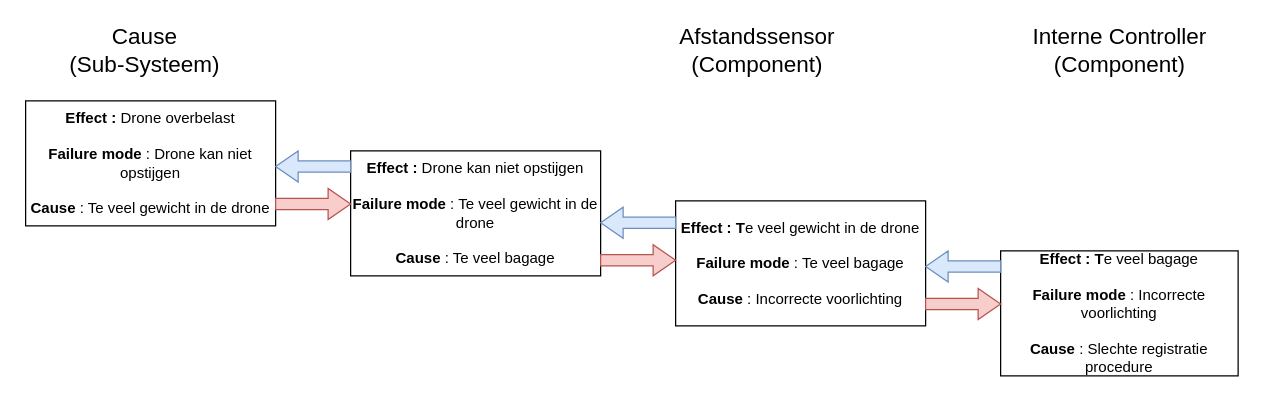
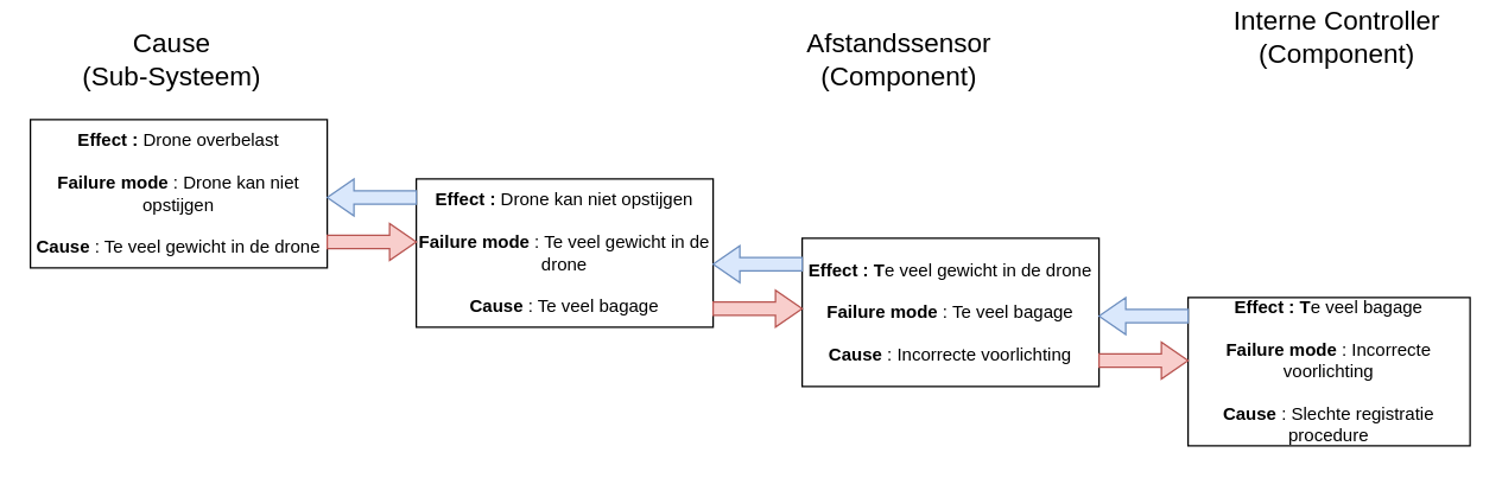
  <mxCell id="0" />
  <mxCell id="1" parent="0" />
  <mxCell id="2" value="&lt;b&gt;Effect : &lt;/b&gt;Drone overbelast&lt;br&gt;&lt;br&gt;&lt;b&gt;Failure mode&lt;/b&gt; : Drone kan niet opstijgen&lt;br&gt;&lt;br&gt;&lt;b&gt;Cause &lt;/b&gt;: Te veel gewicht in de drone" style="rounded=0;whiteSpace=wrap;html=1;" parent="1" vertex="1"><mxGeometry x="20" y="80" width="200" height="100" as="geometry" /></mxCell>
  <mxCell id="3" value="&lt;b&gt;Effect : &lt;/b&gt;Drone kan niet opstijgen&lt;br&gt;&lt;br&gt;&lt;b&gt;Failure mode&lt;/b&gt; : Te veel gewicht in de drone&lt;br&gt;&lt;br&gt;&lt;b&gt;Cause &lt;/b&gt;: Te veel bagage&lt;span style=&quot;color: rgba(0 , 0 , 0 , 0) ; font-family: monospace ; font-size: 0px&quot;&gt;%3CmxGraphModel%3E%3Croot%3E%3CmxCell%20id%3D%220%22%2F%3E%3CmxCell%20id%3D%221%22%20parent%3D%220%22%2F%3E%3CmxCell%20id%3D%222%22%20value%3D%22%26lt%3Bb%26gt%3Beffect%20%3A%26amp%3Bnbsp%3B%26lt%3B%2Fb%26gt%3BDrone%20crashes%26lt%3Bbr%26gt%3B%26lt%3Bbr%26gt%3B%26lt%3Bb%26gt%3Bfailure%20mode%26lt%3B%2Fb%26gt%3B%20%3A%20motor%20stop%20working%26lt%3Bbr%26gt%3B%26lt%3Bbr%26gt%3B%26lt%3Bb%26gt%3Bcause%20%26lt%3B%2Fb%26gt%3B%3A%20no%20more%20fuel%22%20style%3D%22rounded%3D0%3BwhiteSpace%3Dwrap%3Bhtml%3D1%3B%22%20vertex%3D%221%22%20parent%3D%221%22%3E%3CmxGeometry%20x%3D%22130%22%20y%3D%22100%22%20width%3D%22190%22%20height%3D%22100%22%20as%3D%22geometry%22%2F%3E%3C%2FmxCell%3E%3C%2Froot%3E%3C%2FmxGraphModel%3E&lt;/span&gt;" style="rounded=0;whiteSpace=wrap;html=1;" parent="1" vertex="1"><mxGeometry x="280" y="120" width="200" height="100" as="geometry" /></mxCell>
  <mxCell id="4" value="&lt;b&gt;Effect : T&lt;/b&gt;e veel gewicht in de drone&lt;br&gt;&lt;br&gt;&lt;b&gt;Failure mode&lt;/b&gt; : Te veel bagage&lt;br&gt;&lt;b&gt;&lt;br&gt;Cause &lt;/b&gt;: Incorrecte voorlichting" style="rounded=0;whiteSpace=wrap;html=1;" parent="1" vertex="1"><mxGeometry x="540" y="160" width="200" height="100" as="geometry" /></mxCell>
  <mxCell id="5" value="&lt;b&gt;Effect : T&lt;/b&gt;e veel bagage&lt;br&gt;&lt;br&gt;&lt;b&gt;Failure mode&lt;/b&gt; : Incorrecte voorlichting&lt;br&gt;&lt;br&gt;&lt;b&gt;Cause &lt;/b&gt;: Slechte registratie procedure" style="rounded=0;whiteSpace=wrap;html=1;" parent="1" vertex="1"><mxGeometry x="800" y="200" width="190" height="100" as="geometry" /></mxCell>
  <mxCell id="6" value="&lt;font style=&quot;font-size: 18px&quot;&gt;Cause &lt;br&gt;(Sub-Systeem)&lt;/font&gt;" style="text;html=1;align=center;verticalAlign=middle;resizable=0;points=[];autosize=1;" parent="1" vertex="1"><mxGeometry x="45" y="20" width="140" height="40" as="geometry" /></mxCell>
  <mxCell id="7" value="&lt;font style=&quot;font-size: 18px&quot;&gt;Afstandssensor &lt;br&gt;(Component)&lt;/font&gt;" style="text;html=1;align=center;verticalAlign=middle;resizable=0;points=[];autosize=1;" parent="1" vertex="1"><mxGeometry x="535" y="20" width="140" height="40" as="geometry" /></mxCell>
- <mxCell id="8" value="&lt;font style=&quot;font-size: 18px&quot;&gt;Interne Controller &lt;br&gt;(Component)&lt;/font&gt;" style="text;html=1;align=center;verticalAlign=middle;resizable=0;points=[];autosize=1;" parent="1" vertex="1"><mxGeometry x="820" y="20" width="150" height="40" as="geometry" /></mxCell>
+ <mxCell id="8" value="&lt;font style=&quot;font-size: 18px&quot;&gt;Interne Controller &lt;br&gt;(Component)&lt;/font&gt;" style="text;html=1;align=center;verticalAlign=middle;resizable=0;points=[];autosize=1;" parent="1" vertex="1"><mxGeometry x="825" y="5" width="150" height="40" as="geometry" /></mxCell>
  <mxCell id="9" value="" style="html=1;shadow=0;dashed=0;align=center;verticalAlign=middle;shape=mxgraph.arrows2.arrow;dy=0.64;dx=18;flipH=1;notch=0;fillColor=#dae8fc;strokeColor=#6c8ebf;" vertex="1" parent="1"><mxGeometry x="220" y="120" width="60" height="25" as="geometry" /></mxCell>
  <mxCell id="10" value="" style="html=1;shadow=0;dashed=0;align=center;verticalAlign=middle;shape=mxgraph.arrows2.arrow;dy=0.64;dx=18;flipH=1;notch=0;fillColor=#f8cecc;strokeColor=#b85450;direction=west;" vertex="1" parent="1"><mxGeometry x="220" y="150" width="60" height="25" as="geometry" /></mxCell>
  <mxCell id="11" value="" style="html=1;shadow=0;dashed=0;align=center;verticalAlign=middle;shape=mxgraph.arrows2.arrow;dy=0.64;dx=18;flipH=1;notch=0;fillColor=#dae8fc;strokeColor=#6c8ebf;" vertex="1" parent="1"><mxGeometry x="480" y="165" width="60" height="25" as="geometry" /></mxCell>
  <mxCell id="12" value="" style="html=1;shadow=0;dashed=0;align=center;verticalAlign=middle;shape=mxgraph.arrows2.arrow;dy=0.64;dx=18;flipH=1;notch=0;fillColor=#f8cecc;strokeColor=#b85450;direction=west;" vertex="1" parent="1"><mxGeometry x="480" y="195" width="60" height="25" as="geometry" /></mxCell>
  <mxCell id="13" value="" style="html=1;shadow=0;dashed=0;align=center;verticalAlign=middle;shape=mxgraph.arrows2.arrow;dy=0.64;dx=18;flipH=1;notch=0;fillColor=#dae8fc;strokeColor=#6c8ebf;" vertex="1" parent="1"><mxGeometry x="740" y="200" width="60" height="25" as="geometry" /></mxCell>
  <mxCell id="14" value="" style="html=1;shadow=0;dashed=0;align=center;verticalAlign=middle;shape=mxgraph.arrows2.arrow;dy=0.64;dx=18;flipH=1;notch=0;fillColor=#f8cecc;strokeColor=#b85450;direction=west;" vertex="1" parent="1"><mxGeometry x="740" y="230" width="60" height="25" as="geometry" /></mxCell>
